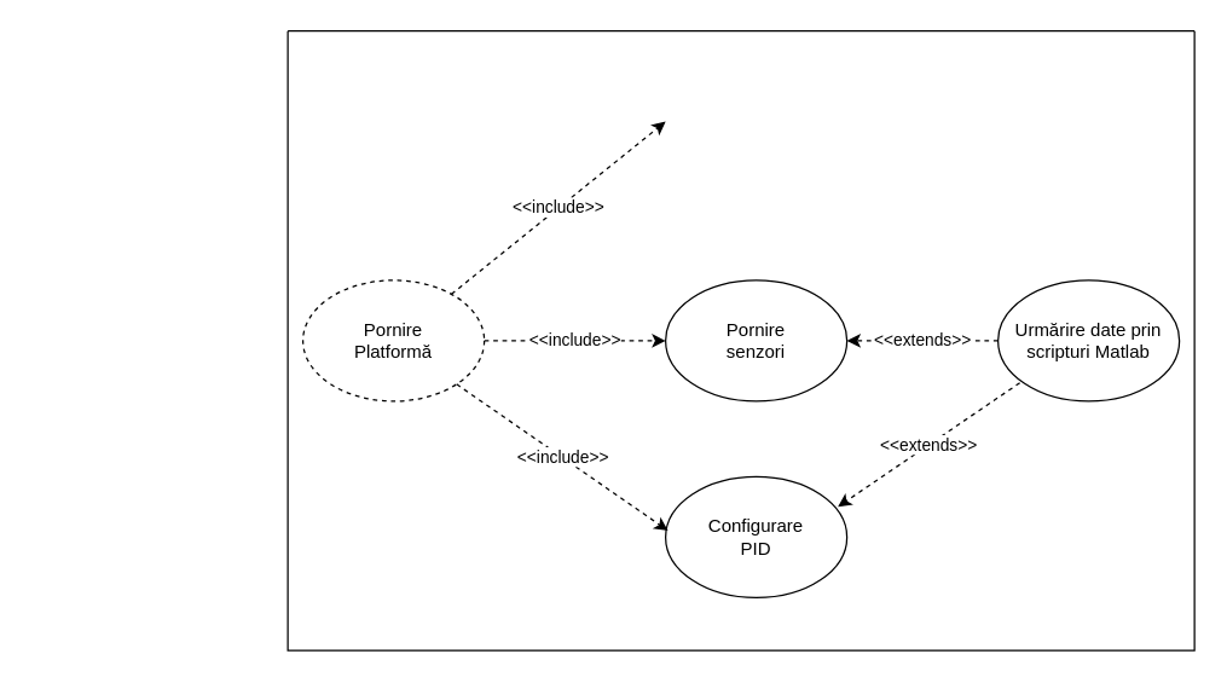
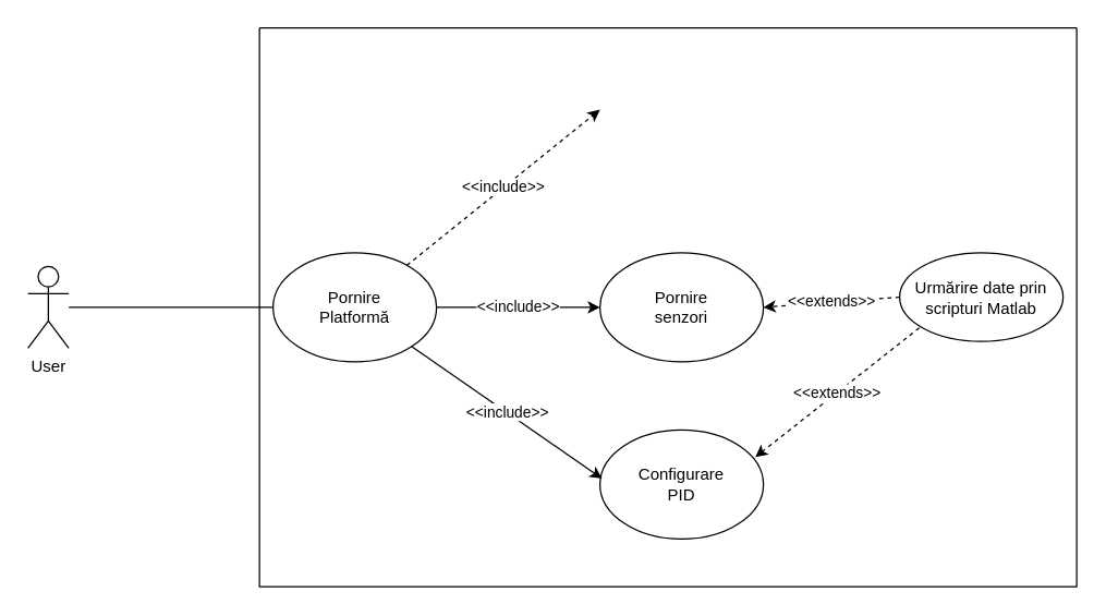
  <mxCell id="0" />
  <mxCell id="1" parent="0" />
+ <mxCell id="2" value="User" style="shape=umlActor;verticalLabelPosition=bottom;verticalAlign=top;html=1;outlineConnect=0;" vertex="1" parent="1"><mxGeometry x="20" y="195" width="30" height="60" as="geometry" /></mxCell>
  <mxCell id="3" value="" style="swimlane;startSize=0;" vertex="1" parent="1"><mxGeometry x="190" y="20" width="600" height="410" as="geometry" /></mxCell>
- <mxCell id="4" value="Pornire&lt;br&gt;Platformă" style="ellipse;whiteSpace=wrap;html=1;dashed=1;" vertex="1" parent="3"><mxGeometry x="10" y="165" width="120" height="80" as="geometry" /></mxCell>
+ <mxCell id="4" value="Pornire&lt;br&gt;Platformă" style="ellipse;whiteSpace=wrap;html=1;" vertex="1" parent="3"><mxGeometry x="10" y="165" width="120" height="80" as="geometry" /></mxCell>
  <mxCell id="5" value="Pornire&lt;br&gt;senzori" style="ellipse;whiteSpace=wrap;html=1;" vertex="1" parent="3"><mxGeometry x="250" y="165" width="120" height="80" as="geometry" /></mxCell>
  <mxCell id="6" value="Configurare&lt;br&gt;PID" style="ellipse;whiteSpace=wrap;html=1;" vertex="1" parent="3"><mxGeometry x="250" y="295" width="120" height="80" as="geometry" /></mxCell>
  <mxCell id="7" value="&amp;lt;&amp;lt;include&amp;gt;&amp;gt;" style="endArrow=classic;html=1;dashed=1;" edge="1" parent="3" source="4"><mxGeometry width="50" height="50" relative="1" as="geometry"><mxPoint x="200" y="170" as="sourcePoint" /><mxPoint x="250" y="60" as="targetPoint" /></mxGeometry></mxCell>
- <mxCell id="8" value="&amp;lt;&amp;lt;include&amp;gt;&amp;gt;" style="endArrow=classic;html=1;entryX=0;entryY=0.5;entryDx=0;entryDy=0;dashed=1;exitX=1;exitY=0.5;exitDx=0;exitDy=0;" edge="1" parent="3" source="4" target="5"><mxGeometry width="50" height="50" relative="1" as="geometry"><mxPoint x="123.202" y="187.242" as="sourcePoint" /><mxPoint x="277.574" y="88.284" as="targetPoint" /></mxGeometry></mxCell>
- <mxCell id="9" value="&amp;lt;&amp;lt;include&amp;gt;&amp;gt;" style="endArrow=classic;html=1;entryX=0.013;entryY=0.446;entryDx=0;entryDy=0;dashed=1;entryPerimeter=0;" edge="1" parent="3" source="4" target="6"><mxGeometry width="50" height="50" relative="1" as="geometry"><mxPoint x="133.202" y="197.242" as="sourcePoint" /><mxPoint x="287.574" y="98.284" as="targetPoint" /></mxGeometry></mxCell>
- <mxCell id="10" value="Urmărire date prin&lt;br&gt;scripturi Matlab" style="ellipse;whiteSpace=wrap;html=1;" vertex="1" parent="3"><mxGeometry x="470" y="165" width="120" height="80" as="geometry" /></mxCell>
+ <mxCell id="8" value="&amp;lt;&amp;lt;include&amp;gt;&amp;gt;" style="endArrow=classic;html=1;entryX=0;entryY=0.5;entryDx=0;entryDy=0;dashed=0;exitX=1;exitY=0.5;exitDx=0;exitDy=0;" edge="1" parent="3" source="4" target="5"><mxGeometry width="50" height="50" relative="1" as="geometry"><mxPoint x="123.202" y="187.242" as="sourcePoint" /><mxPoint x="277.574" y="88.284" as="targetPoint" /></mxGeometry></mxCell>
+ <mxCell id="9" value="&amp;lt;&amp;lt;include&amp;gt;&amp;gt;" style="endArrow=classic;html=1;entryX=0.013;entryY=0.446;entryDx=0;entryDy=0;dashed=0;entryPerimeter=0;" edge="1" parent="3" source="4" target="6"><mxGeometry width="50" height="50" relative="1" as="geometry"><mxPoint x="133.202" y="197.242" as="sourcePoint" /><mxPoint x="287.574" y="98.284" as="targetPoint" /></mxGeometry></mxCell>
+ <mxCell id="10" value="Urmărire date prin&lt;br&gt;scripturi Matlab" style="ellipse;whiteSpace=wrap;html=1;" vertex="1" parent="3"><mxGeometry x="470" y="165" width="120" height="65" as="geometry" /></mxCell>
  <mxCell id="11" value="&amp;lt;&amp;lt;extends&amp;gt;&amp;gt;" style="endArrow=classic;html=1;dashed=1;exitX=0.12;exitY=0.848;exitDx=0;exitDy=0;exitPerimeter=0;entryX=0.95;entryY=0.249;entryDx=0;entryDy=0;entryPerimeter=0;" edge="1" parent="3" source="10" target="6"><mxGeometry width="50" height="50" relative="1" as="geometry"><mxPoint x="119.149" y="245.312" as="sourcePoint" /><mxPoint x="261.56" y="355.68" as="targetPoint" /></mxGeometry></mxCell>
  <mxCell id="12" value="&amp;lt;&amp;lt;extends&amp;gt;&amp;gt;" style="endArrow=classic;html=1;dashed=1;exitX=0;exitY=0.5;exitDx=0;exitDy=0;" edge="1" parent="1" source="10"><mxGeometry width="50" height="50" relative="1" as="geometry"><mxPoint x="664.4" y="262.84" as="sourcePoint" /><mxPoint x="560" y="225" as="targetPoint" /></mxGeometry></mxCell>
+ <mxCell id="13" value="" style="endArrow=none;html=1;entryX=0;entryY=0.5;entryDx=0;entryDy=0;" edge="1" parent="1" source="2" target="4"><mxGeometry width="50" height="50" relative="1" as="geometry"><mxPoint x="180" y="190" as="sourcePoint" /><mxPoint x="230" y="140" as="targetPoint" /></mxGeometry></mxCell>
